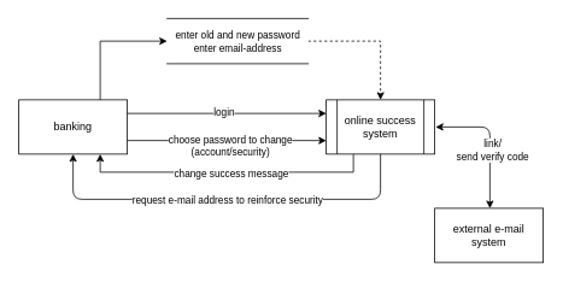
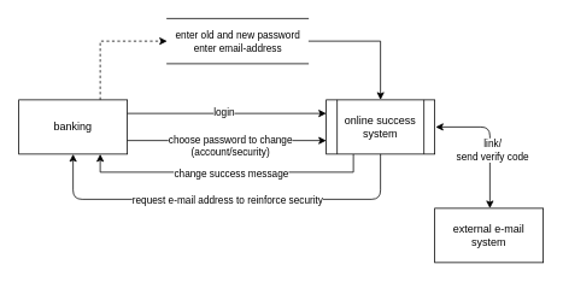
  <mxCell id="0" />
  <mxCell id="1" parent="0" />
  <mxCell id="2" value="" style="edgeStyle=orthogonalEdgeStyle;rounded=0;orthogonalLoop=1;jettySize=auto;html=1;entryX=0.75;entryY=1;entryDx=0;entryDy=0;exitX=0.25;exitY=1;exitDx=0;exitDy=0;" parent="1" source="4" target="6" edge="1"><mxGeometry relative="1" as="geometry"><mxPoint x="470" y="250" as="targetPoint" /></mxGeometry></mxCell>
  <mxCell id="3" value="change success message" style="edgeLabel;html=1;align=center;verticalAlign=middle;resizable=0;points=[];" parent="2" vertex="1" connectable="0"><mxGeometry x="0.239" y="1" relative="1" as="geometry"><mxPoint x="42" as="offset" /></mxGeometry></mxCell>
  <mxCell id="4" value="online success system" style="shape=process;whiteSpace=wrap;html=1;backgroundOutline=1;" parent="1" vertex="1"><mxGeometry x="360" y="110" width="120" height="60" as="geometry" /></mxCell>
- <mxCell id="5" style="edgeStyle=orthogonalEdgeStyle;rounded=0;orthogonalLoop=1;jettySize=auto;html=1;exitX=0.75;exitY=0;exitDx=0;exitDy=0;entryX=0;entryY=0.5;entryDx=0;entryDy=0;" parent="1" source="6" target="10" edge="1"><mxGeometry relative="1" as="geometry" /></mxCell>
+ <mxCell id="5" style="edgeStyle=orthogonalEdgeStyle;rounded=0;orthogonalLoop=1;jettySize=auto;html=1;exitX=0.75;exitY=0;exitDx=0;exitDy=0;entryX=0;entryY=0.5;entryDx=0;entryDy=0;dashed=1;" parent="1" source="6" target="10" edge="1"><mxGeometry relative="1" as="geometry" /></mxCell>
  <mxCell id="6" value="banking" style="rounded=0;whiteSpace=wrap;html=1;" parent="1" vertex="1"><mxGeometry x="20" y="110" width="120" height="60" as="geometry" /></mxCell>
  <mxCell id="7" value="" style="endArrow=classic;html=1;exitX=1;exitY=0.25;exitDx=0;exitDy=0;entryX=0;entryY=0.25;entryDx=0;entryDy=0;" parent="1" source="6" target="4" edge="1"><mxGeometry width="50" height="50" relative="1" as="geometry"><mxPoint x="40" y="80" as="sourcePoint" /><mxPoint x="90" y="30" as="targetPoint" /></mxGeometry></mxCell>
  <mxCell id="8" value="login" style="edgeLabel;html=1;align=center;verticalAlign=middle;resizable=0;points=[];" parent="7" vertex="1" connectable="0"><mxGeometry x="-0.451" y="2" relative="1" as="geometry"><mxPoint x="46" as="offset" /></mxGeometry></mxCell>
- <mxCell id="9" style="edgeStyle=orthogonalEdgeStyle;rounded=0;orthogonalLoop=1;jettySize=auto;html=1;exitX=1;exitY=0.5;exitDx=0;exitDy=0;entryX=0.5;entryY=0;entryDx=0;entryDy=0;dashed=1;" parent="1" source="10" target="4" edge="1"><mxGeometry relative="1" as="geometry" /></mxCell>
+ <mxCell id="9" style="edgeStyle=orthogonalEdgeStyle;rounded=0;orthogonalLoop=1;jettySize=auto;html=1;exitX=1;exitY=0.5;exitDx=0;exitDy=0;entryX=0.5;entryY=0;entryDx=0;entryDy=0;" parent="1" source="10" target="4" edge="1"><mxGeometry relative="1" as="geometry" /></mxCell>
  <mxCell id="10" value="&lt;span style=&quot;font-size: 11px ; background-color: rgb(255 , 255 , 255)&quot;&gt;enter old and new password&lt;br&gt;enter email-address&lt;br&gt;&lt;/span&gt;" style="html=1;dashed=0;whitespace=wrap;shape=partialRectangle;right=0;left=0;" parent="1" vertex="1"><mxGeometry x="184" y="20" width="156" height="50" as="geometry" /></mxCell>
  <mxCell id="11" value="external e-mail system" style="rounded=0;whiteSpace=wrap;html=1;" vertex="1" parent="1"><mxGeometry x="480" y="230" width="120" height="60" as="geometry" /></mxCell>
  <mxCell id="12" value="" style="endArrow=classic;html=1;exitX=1;exitY=0.75;exitDx=0;exitDy=0;entryX=0;entryY=0.75;entryDx=0;entryDy=0;" edge="1" parent="1" source="6" target="4"><mxGeometry width="50" height="50" relative="1" as="geometry"><mxPoint x="160" y="280" as="sourcePoint" /><mxPoint x="210" y="230" as="targetPoint" /></mxGeometry></mxCell>
  <mxCell id="13" value="choose password to change&lt;br&gt;(account/security)" style="edgeLabel;html=1;align=center;verticalAlign=middle;resizable=0;points=[];" vertex="1" connectable="0" parent="12"><mxGeometry x="-0.421" y="-5" relative="1" as="geometry"><mxPoint x="49" as="offset" /></mxGeometry></mxCell>
  <mxCell id="14" value="" style="endArrow=classic;html=1;" edge="1" parent="1" source="4" target="6"><mxGeometry width="50" height="50" relative="1" as="geometry"><mxPoint x="140" y="260" as="sourcePoint" /><mxPoint x="190" y="210" as="targetPoint" /><Array as="points"><mxPoint x="420" y="220" /><mxPoint x="80" y="220" /></Array></mxGeometry></mxCell>
  <mxCell id="15" value="request e-mail address to reinforce security" style="edgeLabel;html=1;align=center;verticalAlign=middle;resizable=0;points=[];" vertex="1" connectable="0" parent="14"><mxGeometry x="0.387" relative="1" as="geometry"><mxPoint x="85" as="offset" /></mxGeometry></mxCell>
  <mxCell id="16" value="" style="endArrow=classic;startArrow=classic;html=1;" edge="1" parent="1"><mxGeometry width="50" height="50" relative="1" as="geometry"><mxPoint x="541" y="230" as="sourcePoint" /><mxPoint x="481" y="140" as="targetPoint" /><Array as="points"><mxPoint x="541" y="140" /></Array></mxGeometry></mxCell>
  <mxCell id="17" value="link/&lt;br&gt;send verify code" style="edgeLabel;html=1;align=center;verticalAlign=middle;resizable=0;points=[];" vertex="1" connectable="0" parent="16"><mxGeometry x="-0.128" y="-2" relative="1" as="geometry"><mxPoint as="offset" /></mxGeometry></mxCell>
